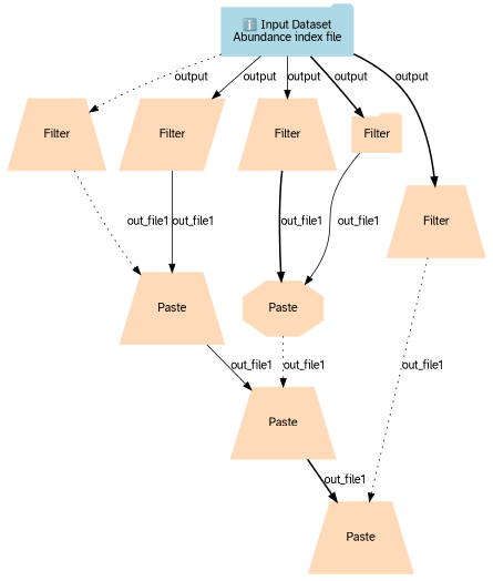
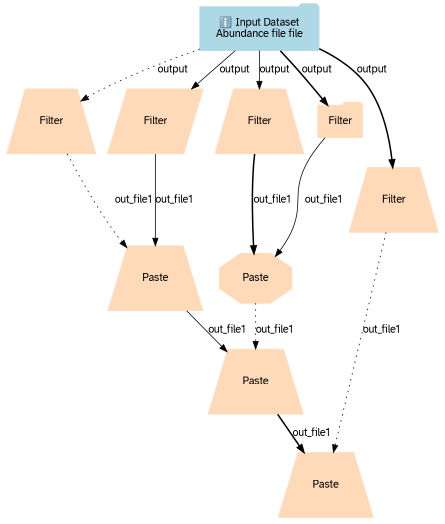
  digraph {
    node [color=peachpuff fontname="Atkinson Hyperlegible" margin="0.2,0.2" shape=trapezium style=filled]
    edge [fontname="Atkinson Hyperlegible" style=solid]
-   n1 [color=lightblue label="ℹ️ Input Dataset\nAbundance index file" shape=folder]
+   n1 [color=lightblue label="ℹ️ Input Dataset\nAbundance file file" shape=folder]
    n2 [label=Filter]
    n3 [label=Filter shape=parallelogram]
    n4 [label=Filter]
    n5 [label=Filter shape=folder]
    n6 [label=Filter]
    n7 [label=Paste]
    n8 [label=Paste shape=octagon]
    n9 [label=Paste]
    n10 [label=Paste]
    n1 -> n2 [label=output style=dotted]
    n1 -> n3 [label=output]
    n1 -> n4 [label=output]
    n1 -> n5 [label=output style=bold]
    n1 -> n6 [label=output style=bold]
    n2 -> n7 [label=out_file1 style=dotted]
    n3 -> n7 [label=out_file1]
    n4 -> n8 [label=out_file1 style=bold]
    n5 -> n8 [label=out_file1]
    n6 -> n9 [label=out_file1 style=dotted]
    n7 -> n10 [label=out_file1]
    n8 -> n10 [label=out_file1 style=dotted]
    n10 -> n9 [label=out_file1 style=bold]
  }
